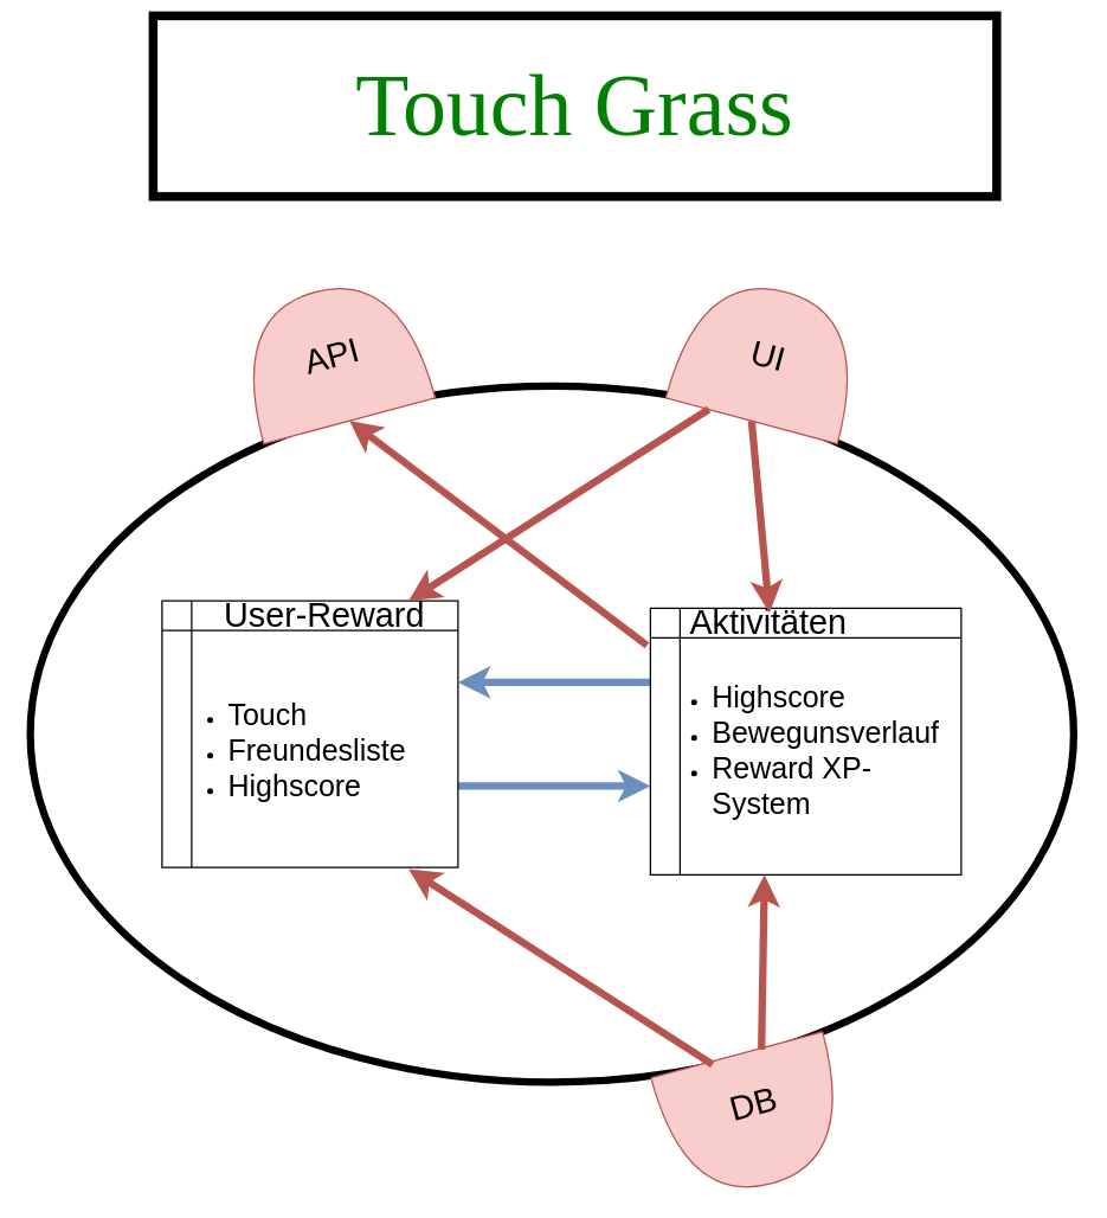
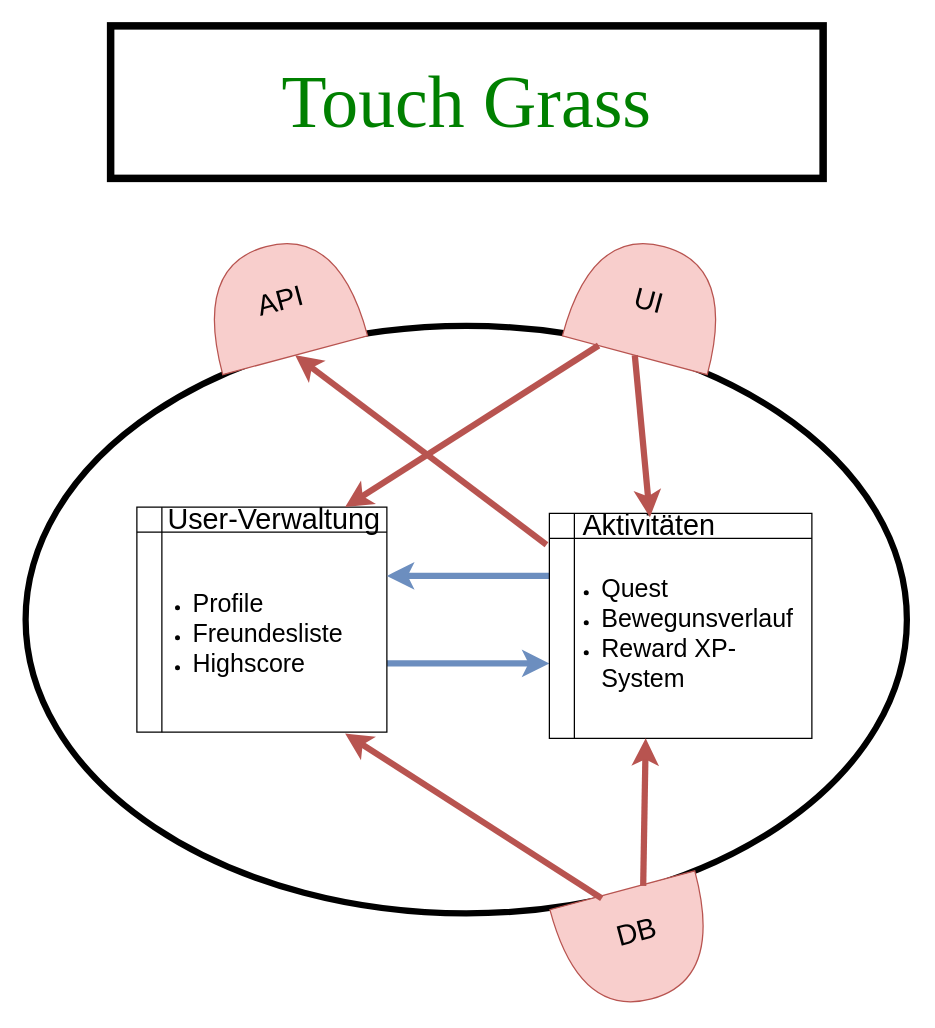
  <mxCell id="0" />
  <mxCell id="1" parent="0" />
  <mxCell id="2" value="" style="ellipse;whiteSpace=wrap;html=1;strokeWidth=5;fillColor=none;" parent="1" vertex="1"><mxGeometry x="20" y="260" width="705.01" height="470" as="geometry" /></mxCell>
  <mxCell id="3" style="edgeStyle=orthogonalEdgeStyle;rounded=0;orthogonalLoop=1;jettySize=auto;html=1;fillColor=#dae8fc;strokeColor=#6c8ebf;strokeWidth=5;" parent="1" source="4" target="6" edge="1"><mxGeometry relative="1" as="geometry"><Array as="points"><mxPoint x="369" y="530" /><mxPoint x="369" y="530" /></Array></mxGeometry></mxCell>
  <mxCell id="4" value="" style="shape=internalStorage;whiteSpace=wrap;html=1;backgroundOutline=1;" parent="1" vertex="1"><mxGeometry x="109" y="405" width="200" height="180" as="geometry" /></mxCell>
  <mxCell id="5" style="edgeStyle=orthogonalEdgeStyle;rounded=0;orthogonalLoop=1;jettySize=auto;html=1;strokeWidth=5;fillColor=#dae8fc;strokeColor=#6c8ebf;" parent="1" edge="1"><mxGeometry relative="1" as="geometry"><mxPoint x="439" y="460" as="sourcePoint" /><mxPoint x="309" y="460" as="targetPoint" /></mxGeometry></mxCell>
  <mxCell id="6" value="" style="shape=internalStorage;whiteSpace=wrap;html=1;backgroundOutline=1;" parent="1" vertex="1"><mxGeometry x="439" y="410" width="210" height="180" as="geometry" /></mxCell>
  <mxCell id="7" value="" style="shape=or;whiteSpace=wrap;html=1;rotation=-105;fillColor=#f8cecc;strokeColor=#b85450;" parent="1" vertex="1"><mxGeometry x="179" y="180" width="90" height="120" as="geometry" /></mxCell>
  <mxCell id="8" value="" style="shape=or;whiteSpace=wrap;html=1;rotation=-165;direction=south;fillColor=#f8cecc;strokeColor=#b85450;" parent="1" vertex="1"><mxGeometry x="459" y="195" width="120" height="90" as="geometry" /></mxCell>
  <mxCell id="9" value="" style="shape=or;whiteSpace=wrap;html=1;rotation=-15;direction=south;fillColor=#f8cecc;strokeColor=#b85450;" parent="1" vertex="1"><mxGeometry x="449" y="710" width="120" height="90" as="geometry" /></mxCell>
- <mxCell id="10" value="&lt;font style=&quot;font-size: 23px;&quot;&gt;User-Reward&lt;/font&gt;" style="text;html=1;align=center;verticalAlign=middle;whiteSpace=wrap;rounded=0;" parent="1" vertex="1"><mxGeometry x="129" y="400" width="180" height="30" as="geometry" /></mxCell>
+ <mxCell id="10" value="&lt;font style=&quot;font-size: 23px;&quot;&gt;User-Verwaltung&lt;/font&gt;" style="text;html=1;align=center;verticalAlign=middle;whiteSpace=wrap;rounded=0;" parent="1" vertex="1"><mxGeometry x="129" y="400" width="180" height="30" as="geometry" /></mxCell>
  <mxCell id="11" value="&lt;font style=&quot;font-size: 23px;&quot;&gt;Aktivitäten&lt;/font&gt;" style="text;html=1;align=center;verticalAlign=middle;whiteSpace=wrap;rounded=0;" parent="1" vertex="1"><mxGeometry x="414" y="405" width="210" height="30" as="geometry" /></mxCell>
- <mxCell id="12" value="&lt;div align=&quot;left&quot;&gt;&lt;ul&gt;&lt;li&gt;&lt;font style=&quot;font-size: 20px;&quot;&gt;Touch&lt;/font&gt;&lt;/li&gt;&lt;li&gt;&lt;font style=&quot;font-size: 20px;&quot;&gt;Freundesliste&lt;/font&gt;&lt;/li&gt;&lt;li&gt;&lt;font style=&quot;font-size: 20px;&quot;&gt;Highscore&lt;/font&gt;&lt;/li&gt;&lt;/ul&gt;&lt;/div&gt;" style="text;html=1;align=center;verticalAlign=middle;whiteSpace=wrap;rounded=0;" parent="1" vertex="1"><mxGeometry x="129" y="430" width="130" height="150" as="geometry" /></mxCell>
- <mxCell id="13" value="&lt;div align=&quot;left&quot;&gt;&lt;ul&gt;&lt;li&gt;&lt;font style=&quot;font-size: 20px;&quot;&gt;Highscore&lt;/font&gt;&lt;/li&gt;&lt;li&gt;&lt;font style=&quot;font-size: 20px;&quot;&gt;Bewegunsverlauf&lt;/font&gt;&lt;/li&gt;&lt;li&gt;&lt;font style=&quot;font-size: 20px;&quot;&gt;Reward XP-System&lt;br&gt;&lt;/font&gt;&lt;/li&gt;&lt;/ul&gt;&lt;/div&gt;" style="text;html=1;align=left;verticalAlign=middle;whiteSpace=wrap;rounded=0;" parent="1" vertex="1"><mxGeometry x="439" y="430" width="170" height="150" as="geometry" /></mxCell>
+ <mxCell id="12" value="&lt;div align=&quot;left&quot;&gt;&lt;ul&gt;&lt;li&gt;&lt;font style=&quot;font-size: 20px;&quot;&gt;Profile&lt;/font&gt;&lt;/li&gt;&lt;li&gt;&lt;font style=&quot;font-size: 20px;&quot;&gt;Freundesliste&lt;/font&gt;&lt;/li&gt;&lt;li&gt;&lt;font style=&quot;font-size: 20px;&quot;&gt;Highscore&lt;/font&gt;&lt;/li&gt;&lt;/ul&gt;&lt;/div&gt;" style="text;html=1;align=center;verticalAlign=middle;whiteSpace=wrap;rounded=0;" parent="1" vertex="1"><mxGeometry x="129" y="430" width="130" height="150" as="geometry" /></mxCell>
+ <mxCell id="13" value="&lt;div align=&quot;left&quot;&gt;&lt;ul&gt;&lt;li&gt;&lt;font style=&quot;font-size: 20px;&quot;&gt;Quest&lt;/font&gt;&lt;/li&gt;&lt;li&gt;&lt;font style=&quot;font-size: 20px;&quot;&gt;Bewegunsverlauf&lt;/font&gt;&lt;/li&gt;&lt;li&gt;&lt;font style=&quot;font-size: 20px;&quot;&gt;Reward XP-System&lt;br&gt;&lt;/font&gt;&lt;/li&gt;&lt;/ul&gt;&lt;/div&gt;" style="text;html=1;align=left;verticalAlign=middle;whiteSpace=wrap;rounded=0;" parent="1" vertex="1"><mxGeometry x="439" y="430" width="170" height="150" as="geometry" /></mxCell>
  <mxCell id="14" value="&lt;font style=&quot;font-size: 23px;&quot;&gt;API&lt;/font&gt;" style="text;html=1;align=center;verticalAlign=middle;whiteSpace=wrap;rounded=0;rotation=-15;" parent="1" vertex="1"><mxGeometry x="174" y="215" width="100" height="50" as="geometry" /></mxCell>
  <mxCell id="15" value="&lt;font style=&quot;font-size: 23px;&quot;&gt;UI&lt;/font&gt;" style="text;html=1;align=center;verticalAlign=middle;whiteSpace=wrap;rounded=0;rotation=15;" parent="1" vertex="1"><mxGeometry x="469" y="215" width="100" height="50" as="geometry" /></mxCell>
  <mxCell id="16" value="&lt;font style=&quot;font-size: 23px;&quot;&gt;DB&lt;/font&gt;" style="text;html=1;align=center;verticalAlign=middle;whiteSpace=wrap;rounded=0;rotation=-15;" parent="1" vertex="1"><mxGeometry x="459" y="720" width="100" height="50" as="geometry" /></mxCell>
  <mxCell id="17" value="" style="endArrow=classic;html=1;rounded=0;entryX=0;entryY=0.5;entryDx=0;entryDy=0;entryPerimeter=0;exitX=-0.011;exitY=0.139;exitDx=0;exitDy=0;exitPerimeter=0;fillColor=#f8cecc;strokeColor=#b85450;strokeWidth=5;" parent="1" source="6" target="7" edge="1"><mxGeometry width="50" height="50" relative="1" as="geometry"><mxPoint x="239" y="405" as="sourcePoint" /><mxPoint x="289" y="355" as="targetPoint" /></mxGeometry></mxCell>
  <mxCell id="18" value="" style="endArrow=classic;html=1;rounded=0;entryX=0.833;entryY=0;entryDx=0;entryDy=0;entryPerimeter=0;exitX=0;exitY=0.25;exitDx=0;exitDy=0;exitPerimeter=0;fillColor=#f8cecc;strokeColor=#b85450;strokeWidth=5;" parent="1" source="8" target="4" edge="1"><mxGeometry width="50" height="50" relative="1" as="geometry"><mxPoint x="246" y="293" as="sourcePoint" /><mxPoint x="249" y="415" as="targetPoint" /></mxGeometry></mxCell>
  <mxCell id="19" value="" style="endArrow=classic;html=1;rounded=0;exitX=0;exitY=0.5;exitDx=0;exitDy=0;exitPerimeter=0;entryX=0.383;entryY=0.017;entryDx=0;entryDy=0;entryPerimeter=0;fillColor=#f8cecc;strokeColor=#b85450;strokeWidth=5;" parent="1" source="8" target="6" edge="1"><mxGeometry width="50" height="50" relative="1" as="geometry"><mxPoint x="349" y="560" as="sourcePoint" /><mxPoint x="399" y="510" as="targetPoint" /></mxGeometry></mxCell>
  <mxCell id="20" value="" style="endArrow=classic;html=1;rounded=0;exitX=0.01;exitY=0.358;exitDx=0;exitDy=0;exitPerimeter=0;entryX=0.367;entryY=1;entryDx=0;entryDy=0;entryPerimeter=0;fillColor=#f8cecc;strokeColor=#b85450;strokeWidth=5;" parent="1" source="9" target="6" edge="1"><mxGeometry width="50" height="50" relative="1" as="geometry"><mxPoint x="349" y="560" as="sourcePoint" /><mxPoint x="399" y="510" as="targetPoint" /></mxGeometry></mxCell>
  <mxCell id="21" value="" style="endArrow=classic;html=1;rounded=0;exitX=0.022;exitY=0.646;exitDx=0;exitDy=0;exitPerimeter=0;entryX=0.833;entryY=1.006;entryDx=0;entryDy=0;entryPerimeter=0;strokeWidth=5;fillColor=#f8cecc;strokeColor=#b85450;" parent="1" source="9" target="4" edge="1"><mxGeometry width="50" height="50" relative="1" as="geometry"><mxPoint x="349" y="560" as="sourcePoint" /><mxPoint x="399" y="510" as="targetPoint" /></mxGeometry></mxCell>
- <mxCell id="22" value="&lt;font color=&quot;#008000&quot; face=&quot;Lucida Console&quot; style=&quot;font-size: 59px;&quot;&gt;Touch Grass&lt;br&gt;&lt;/font&gt;" style="text;html=1;align=center;verticalAlign=middle;whiteSpace=wrap;rounded=0;strokeColor=default;strokeWidth=6;" parent="1" vertex="1"><mxGeometry x="103" y="10" width="570" height="122" as="geometry" /></mxCell>
+ <mxCell id="22" value="&lt;font color=&quot;#008000&quot; face=&quot;Lucida Console&quot; style=&quot;font-size: 59px;&quot;&gt;Touch Grass&lt;br&gt;&lt;/font&gt;" style="text;html=1;align=center;verticalAlign=middle;whiteSpace=wrap;rounded=0;strokeColor=default;strokeWidth=6;" parent="1" vertex="1"><mxGeometry x="88" y="20" width="570" height="122" as="geometry" /></mxCell>
